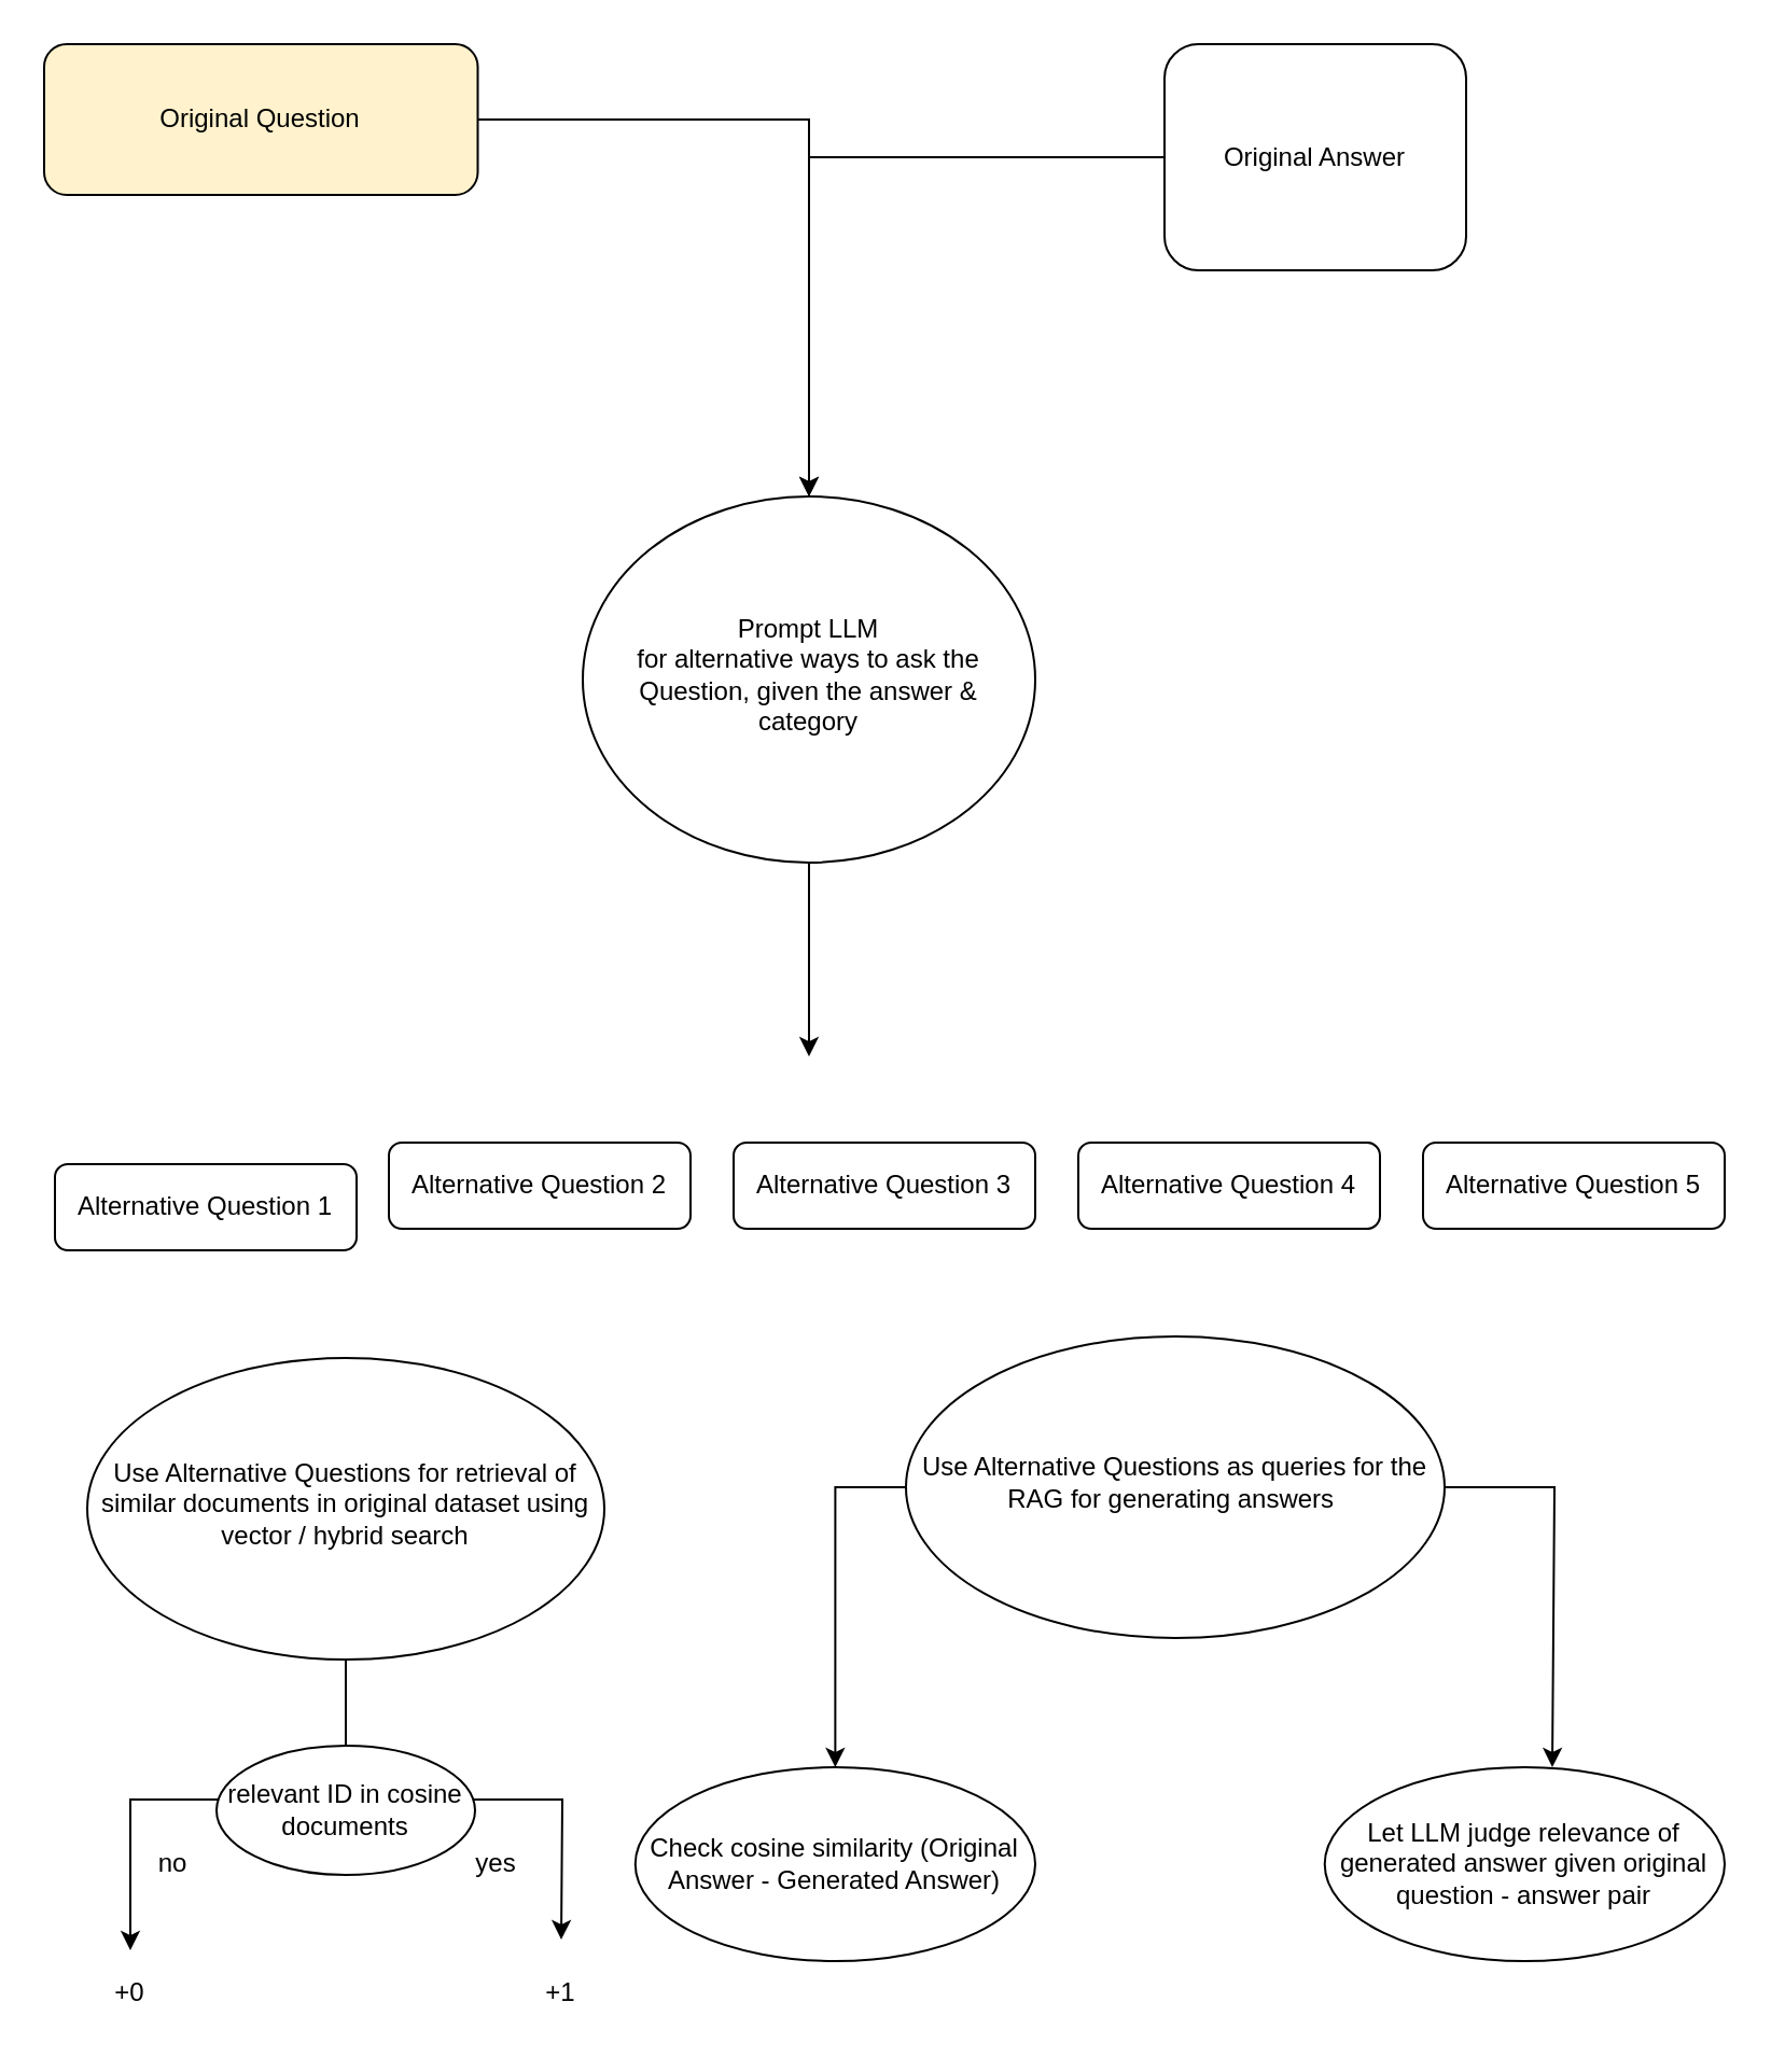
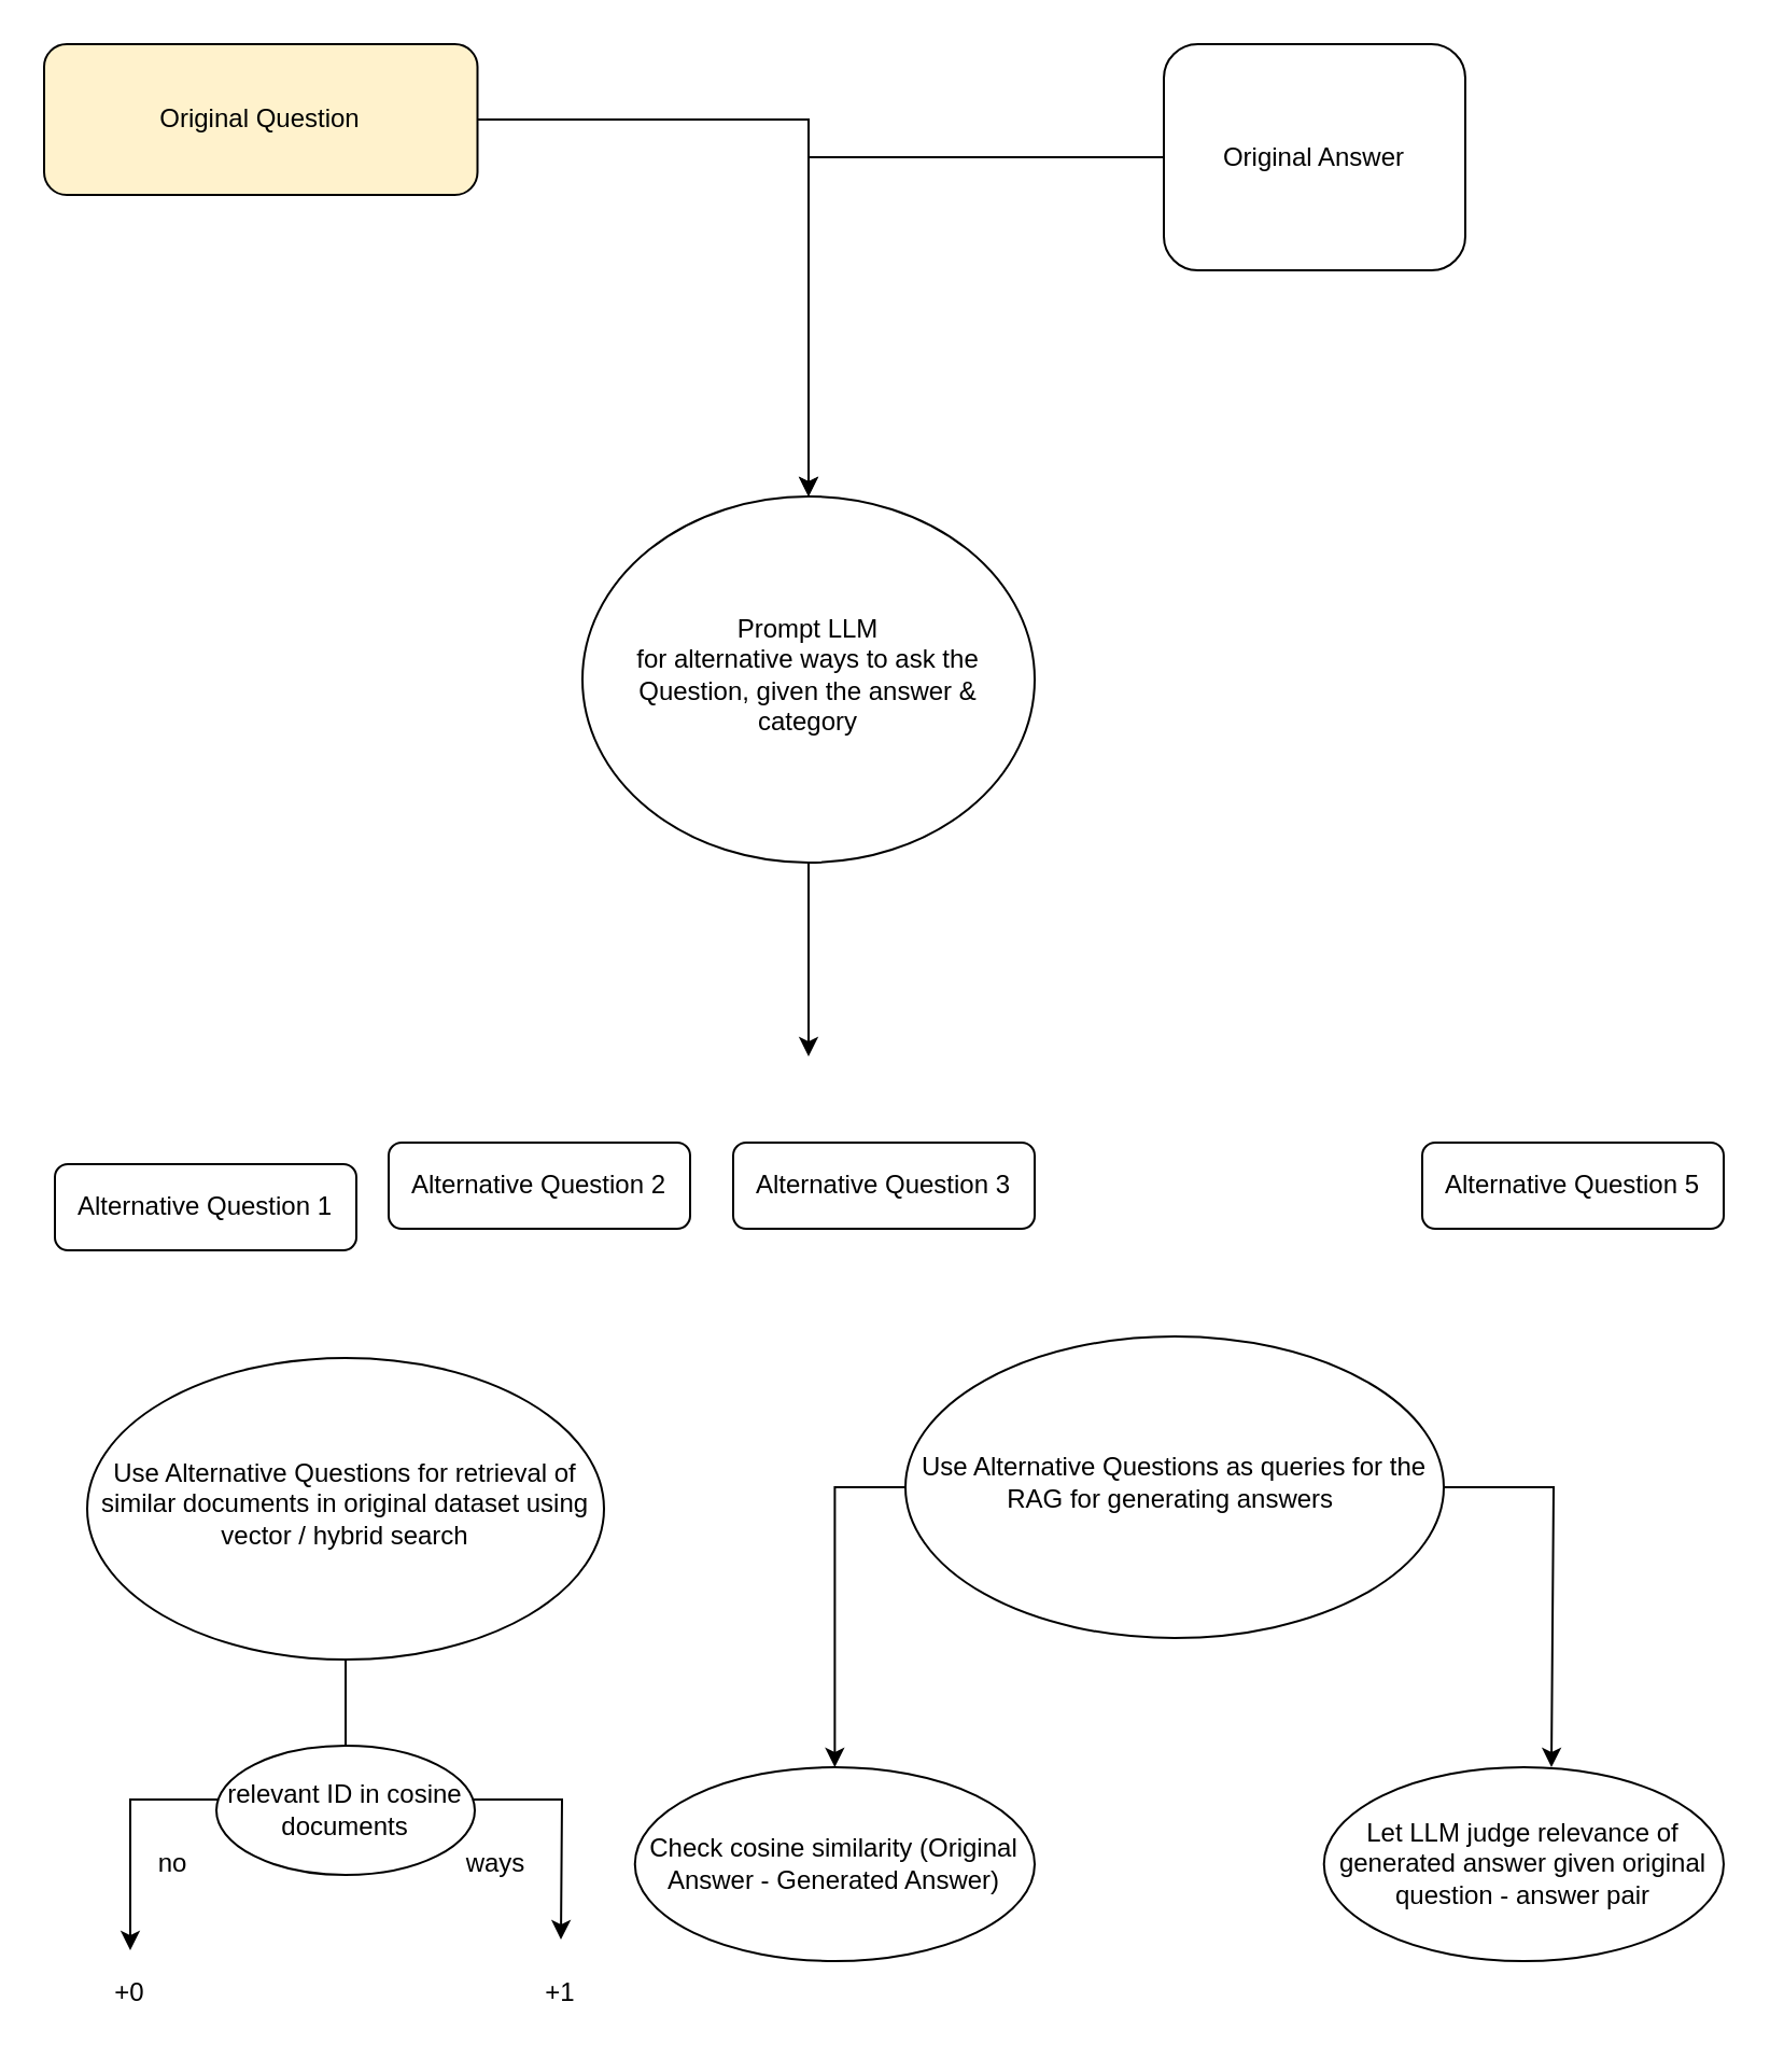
  <mxCell id="0" />
  <mxCell id="1" parent="0" />
  <mxCell id="2" style="edgeStyle=orthogonalEdgeStyle;rounded=0;orthogonalLoop=1;jettySize=auto;html=1;exitX=1;exitY=0.5;exitDx=0;exitDy=0;entryX=0.5;entryY=0;entryDx=0;entryDy=0;" edge="1" parent="1" source="3" target="5"><mxGeometry relative="1" as="geometry" /></mxCell>
  <mxCell id="3" value="Original Question" style="rounded=1;whiteSpace=wrap;html=1;fontSize=12;glass=0;strokeWidth=1;shadow=0;fillColor=#fff2cc;" parent="1" vertex="1"><mxGeometry x="20" y="20" width="201.25" height="70" as="geometry" /></mxCell>
  <mxCell id="4" style="edgeStyle=orthogonalEdgeStyle;rounded=0;orthogonalLoop=1;jettySize=auto;html=1;" edge="1" parent="1" source="5"><mxGeometry relative="1" as="geometry"><mxPoint x="375" y="490" as="targetPoint" /></mxGeometry></mxCell>
  <mxCell id="5" value="Prompt LLM&lt;div&gt;for alternative ways to ask the Question, given the answer &amp;amp; category&lt;/div&gt;" style="whiteSpace=wrap;html=1;shadow=0;fontFamily=Helvetica;fontSize=12;align=center;strokeWidth=1;spacing=6;spacingTop=-4;shape=ellipse;perimeter=ellipsePerimeter;" parent="1" vertex="1"><mxGeometry x="270" y="230" width="210" height="170" as="geometry" /></mxCell>
  <mxCell id="6" style="edgeStyle=orthogonalEdgeStyle;rounded=0;orthogonalLoop=1;jettySize=auto;html=1;exitX=0;exitY=0.5;exitDx=0;exitDy=0;entryX=0.5;entryY=0;entryDx=0;entryDy=0;" edge="1" parent="1" source="7" target="5"><mxGeometry relative="1" as="geometry" /></mxCell>
  <mxCell id="7" value="Original Answer" style="rounded=1;whiteSpace=wrap;html=1;fontSize=12;glass=0;strokeWidth=1;shadow=0;" vertex="1" parent="1"><mxGeometry x="540" y="20" width="140" height="105" as="geometry" /></mxCell>
  <mxCell id="8" value="Alternative Question 1" style="rounded=1;whiteSpace=wrap;html=1;fontSize=12;glass=0;strokeWidth=1;shadow=0;" vertex="1" parent="1"><mxGeometry x="25" y="540" width="140" height="40" as="geometry" /></mxCell>
  <mxCell id="9" value="Alternative Question 2" style="rounded=1;whiteSpace=wrap;html=1;fontSize=12;glass=0;strokeWidth=1;shadow=0;" vertex="1" parent="1"><mxGeometry x="180" y="530" width="140" height="40" as="geometry" /></mxCell>
  <mxCell id="10" value="Alternative Question 3" style="rounded=1;whiteSpace=wrap;html=1;fontSize=12;glass=0;strokeWidth=1;shadow=0;" vertex="1" parent="1"><mxGeometry x="340" y="530" width="140" height="40" as="geometry" /></mxCell>
- <mxCell id="11" value="Alternative Question 4" style="rounded=1;whiteSpace=wrap;html=1;fontSize=12;glass=0;strokeWidth=1;shadow=0;" vertex="1" parent="1"><mxGeometry x="500" y="530" width="140" height="40" as="geometry" /></mxCell>
  <mxCell id="12" value="Alternative Question 5" style="rounded=1;whiteSpace=wrap;html=1;fontSize=12;glass=0;strokeWidth=1;shadow=0;" vertex="1" parent="1"><mxGeometry x="660" y="530" width="140" height="40" as="geometry" /></mxCell>
  <mxCell id="13" style="edgeStyle=orthogonalEdgeStyle;rounded=0;orthogonalLoop=1;jettySize=auto;html=1;exitX=0.5;exitY=1;exitDx=0;exitDy=0;" edge="1" parent="1" source="15"><mxGeometry relative="1" as="geometry"><mxPoint x="260" y="900" as="targetPoint" /></mxGeometry></mxCell>
  <mxCell id="14" style="edgeStyle=orthogonalEdgeStyle;rounded=0;orthogonalLoop=1;jettySize=auto;html=1;exitX=0.5;exitY=1;exitDx=0;exitDy=0;" edge="1" parent="1"><mxGeometry relative="1" as="geometry"><mxPoint x="60" y="905" as="targetPoint" /><mxPoint x="160" y="775" as="sourcePoint" /><Array as="points"><mxPoint x="160" y="835" /></Array></mxGeometry></mxCell>
  <mxCell id="15" value="Use Alternative Questions for retrieval of similar documents in original dataset using vector / hybrid search" style="whiteSpace=wrap;html=1;shadow=0;fontFamily=Helvetica;fontSize=12;align=center;strokeWidth=1;spacing=6;spacingTop=-4;shape=ellipse;perimeter=ellipsePerimeter;" vertex="1" parent="1"><mxGeometry x="40" y="630" width="240" height="140" as="geometry" /></mxCell>
  <mxCell id="16" style="edgeStyle=orthogonalEdgeStyle;rounded=0;orthogonalLoop=1;jettySize=auto;html=1;exitX=0;exitY=0.5;exitDx=0;exitDy=0;entryX=0.5;entryY=0;entryDx=0;entryDy=0;" edge="1" parent="1" source="18" target="24"><mxGeometry relative="1" as="geometry" /></mxCell>
  <mxCell id="17" style="edgeStyle=orthogonalEdgeStyle;rounded=0;orthogonalLoop=1;jettySize=auto;html=1;exitX=1;exitY=0.5;exitDx=0;exitDy=0;" edge="1" parent="1" source="18"><mxGeometry relative="1" as="geometry"><mxPoint x="720" y="820" as="targetPoint" /><Array as="points"><mxPoint x="721" y="690" /></Array></mxGeometry></mxCell>
  <mxCell id="18" value="Use Alternative Questions as queries for the RAG for generating answers&amp;nbsp;" style="whiteSpace=wrap;html=1;shadow=0;fontFamily=Helvetica;fontSize=12;align=center;strokeWidth=1;spacing=6;spacingTop=-4;shape=ellipse;perimeter=ellipsePerimeter;" vertex="1" parent="1"><mxGeometry x="420" y="620" width="250" height="140" as="geometry" /></mxCell>
  <mxCell id="19" value="relevant ID in cosine documents" style="ellipse;whiteSpace=wrap;html=1;" vertex="1" parent="1"><mxGeometry x="100" y="810" width="120" height="60" as="geometry" /></mxCell>
- <mxCell id="20" value="yes" style="text;html=1;align=center;verticalAlign=middle;whiteSpace=wrap;rounded=0;" vertex="1" parent="1"><mxGeometry x="200" y="850" width="60" height="30" as="geometry" /></mxCell>
+ <mxCell id="20" value="ways" style="text;html=1;align=center;verticalAlign=middle;whiteSpace=wrap;rounded=0;" vertex="1" parent="1"><mxGeometry x="200" y="850" width="60" height="30" as="geometry" /></mxCell>
  <mxCell id="21" value="no" style="text;html=1;align=center;verticalAlign=middle;whiteSpace=wrap;rounded=0;" vertex="1" parent="1"><mxGeometry x="50" y="850" width="60" height="30" as="geometry" /></mxCell>
  <mxCell id="22" value="+1" style="text;html=1;align=center;verticalAlign=middle;whiteSpace=wrap;rounded=0;" vertex="1" parent="1"><mxGeometry x="230" y="910" width="60" height="30" as="geometry" /></mxCell>
  <mxCell id="23" value="+0" style="text;html=1;align=center;verticalAlign=middle;whiteSpace=wrap;rounded=0;" vertex="1" parent="1"><mxGeometry x="30" y="910" width="60" height="30" as="geometry" /></mxCell>
  <mxCell id="24" value="Check cosine similarity (Original Answer - Generated Answer)" style="ellipse;whiteSpace=wrap;html=1;" vertex="1" parent="1"><mxGeometry x="294.37" y="820" width="185.63" height="90" as="geometry" /></mxCell>
  <mxCell id="25" value="Let LLM judge relevance of generated answer given original question - answer pair" style="ellipse;whiteSpace=wrap;html=1;" vertex="1" parent="1"><mxGeometry x="614.37" y="820" width="185.63" height="90" as="geometry" /></mxCell>
